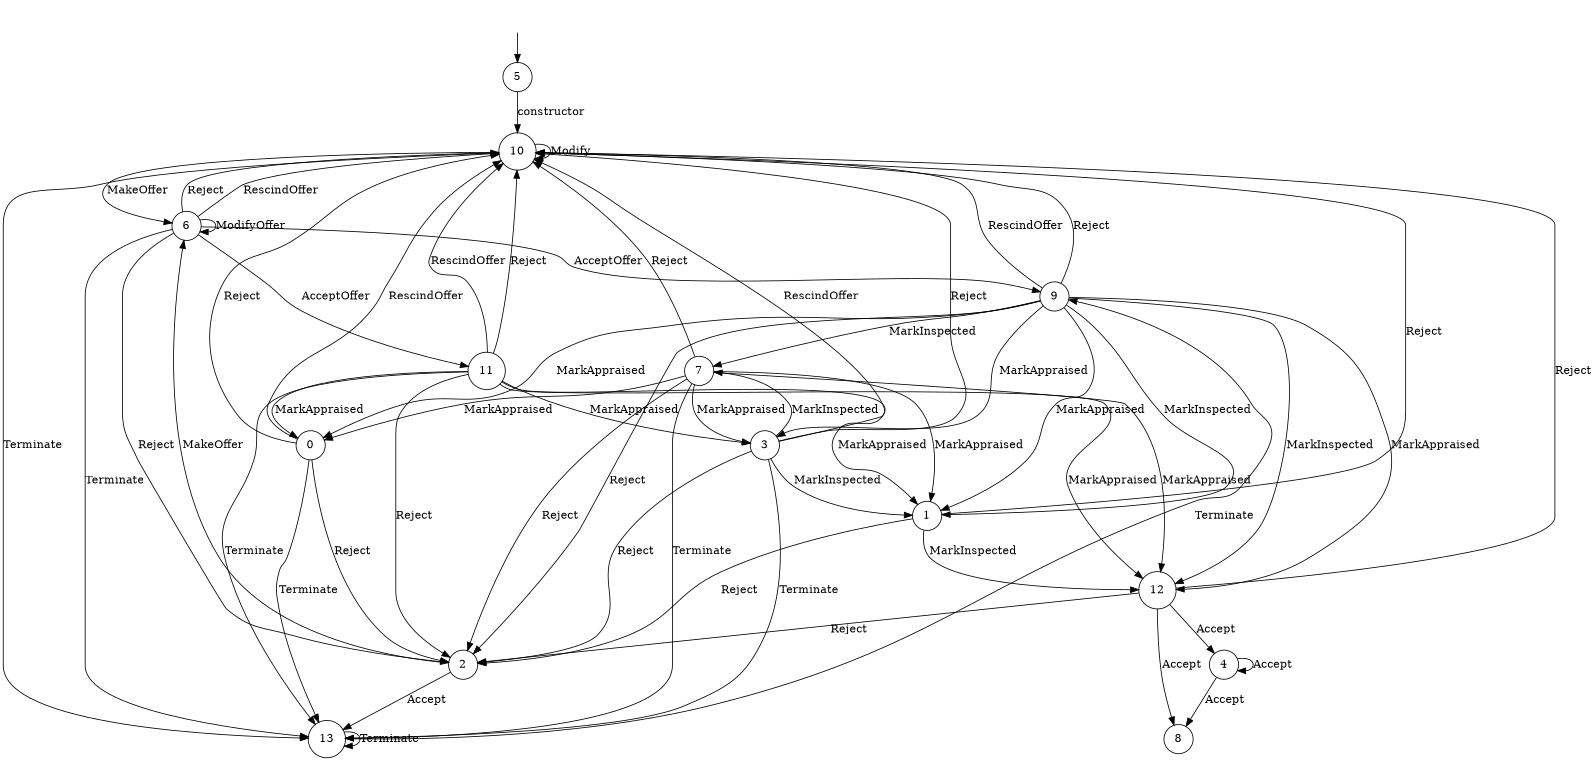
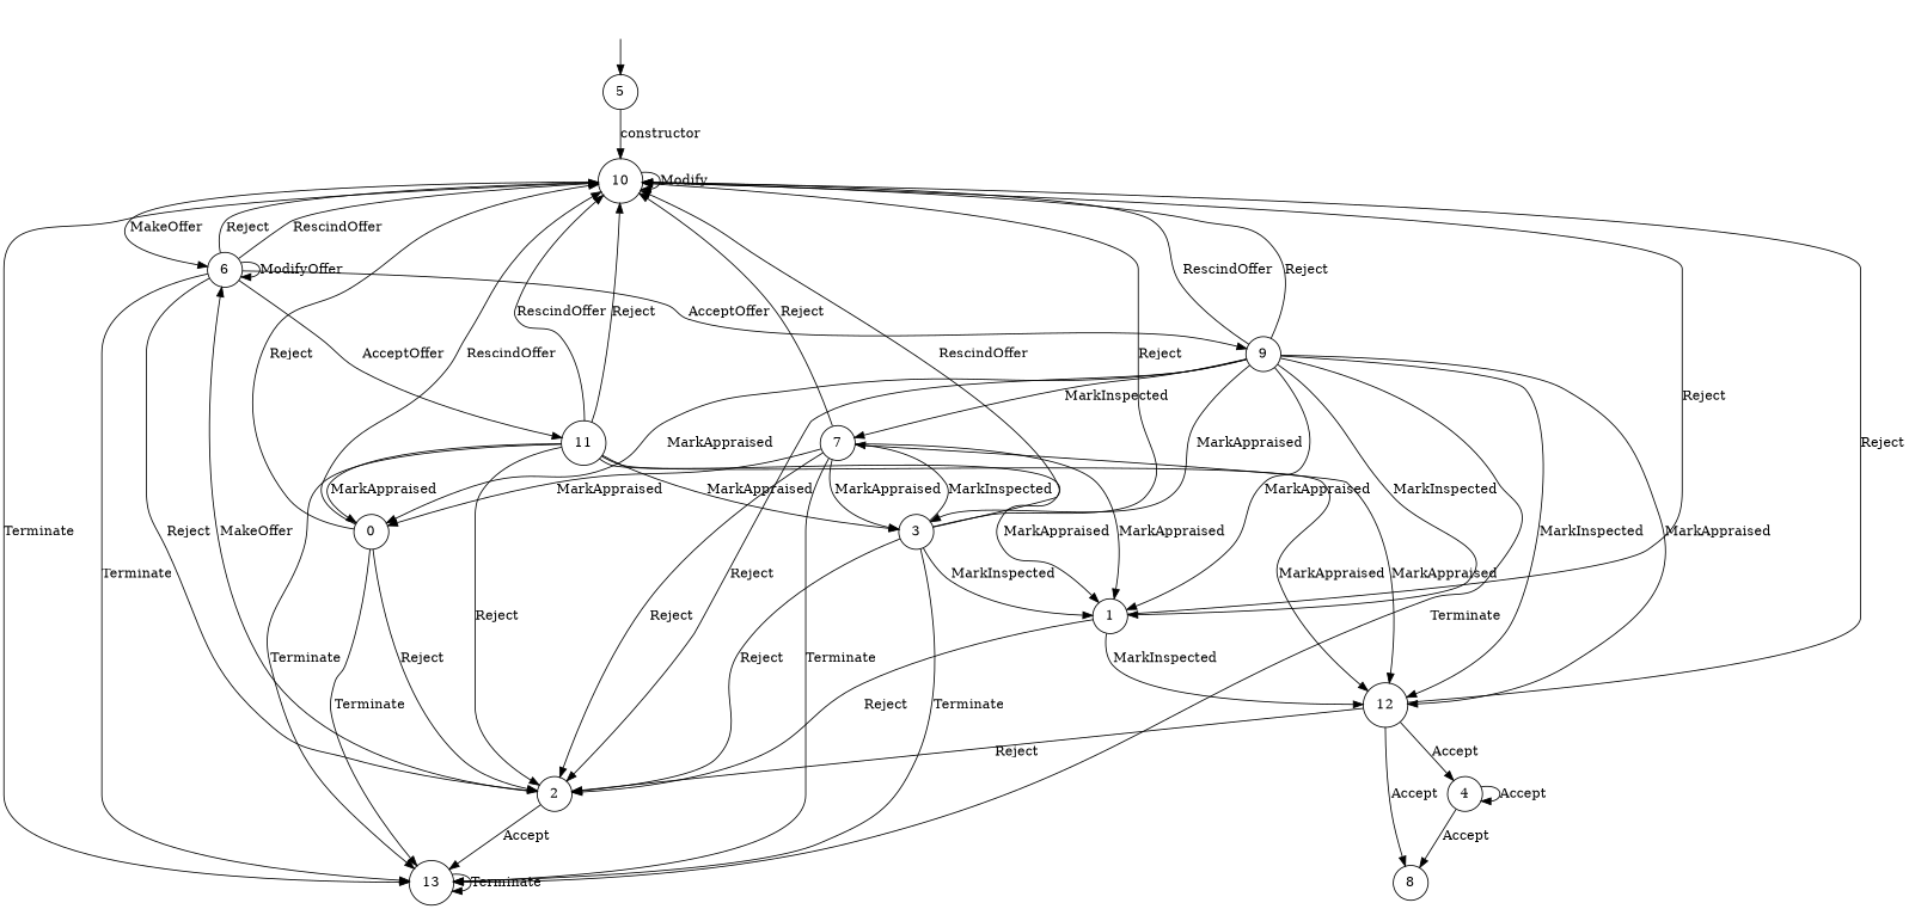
  digraph {
    rankdir=TB
    node [shape=circle]
    "" [shape=plaintext]
    n2 [label=5]
    n3 [label=10]
    n4 [label=2]
    n5 [label=6]
    n6 [label=13]
    n7 [label=11]
    n8 [label=9]
    n9 [label=12]
    n10 [label=3]
    n11 [label=1]
    n12 [label=0]
    n13 [label=7]
    n14 [label=4]
    n15 [label=8]
    "" -> n2
    n2 -> n3 [label=constructor]
    n3 -> n3 [label=Modify]
    n3 -> n5 [label=MakeOffer]
    n3 -> n6 [label=Terminate]
    n4 -> n5 [label=MakeOffer]
    n4 -> n6 [label=Accept]
    n5 -> n3 [label=Reject]
    n5 -> n3 [label=RescindOffer]
    n5 -> n4 [label=Reject]
    n5 -> n5 [label=ModifyOffer]
    n5 -> n6 [label=Terminate]
    n5 -> n7 [label=AcceptOffer]
    n5 -> n8 [label=AcceptOffer]
    n6 -> n6 [label=Terminate]
    n7 -> n3 [label=Reject]
    n7 -> n3 [label=RescindOffer]
    n7 -> n4 [label=Reject]
    n7 -> n6 [label=Terminate]
    n7 -> n9 [label=MarkAppraised]
    n7 -> n10 [label=MarkAppraised]
    n7 -> n11 [label=MarkAppraised]
    n7 -> n12 [label=MarkAppraised]
    n8 -> n3 [label=Reject]
    n8 -> n3 [label=RescindOffer]
    n8 -> n4 [label=Reject]
-   n6 -> n8 [label=Terminate]
+   n8 -> n6 [label=Terminate]
    n8 -> n9 [label=MarkAppraised]
    n8 -> n9 [label=MarkInspected]
    n8 -> n10 [label=MarkAppraised]
    n8 -> n11 [label=MarkAppraised]
    n8 -> n11 [label=MarkInspected]
    n8 -> n12 [label=MarkAppraised]
    n8 -> n13 [label=MarkInspected]
    n9 -> n3 [label=Reject]
    n9 -> n4 [label=Reject]
    n9 -> n14 [label=Accept]
    n9 -> n15 [label=Accept]
    n10 -> n3 [label=Reject]
    n10 -> n3 [label=RescindOffer]
    n10 -> n4 [label=Reject]
    n10 -> n6 [label=Terminate]
    n10 -> n11 [label=MarkInspected]
    n10 -> n13 [label=MarkInspected]
    n11 -> n3 [label=Reject]
    n11 -> n4 [label=Reject]
    n11 -> n9 [label=MarkInspected]
    n12 -> n3 [label=Reject]
    n12 -> n3 [label=RescindOffer]
    n12 -> n4 [label=Reject]
    n12 -> n6 [label=Terminate]
    n13 -> n3 [label=Reject]
    n13 -> n4 [label=Reject]
    n13 -> n6 [label=Terminate]
    n13 -> n9 [label=MarkAppraised]
    n13 -> n10 [label=MarkAppraised]
    n13 -> n11 [label=MarkAppraised]
    n13 -> n12 [label=MarkAppraised]
    n14 -> n14 [label=Accept]
    n14 -> n15 [label=Accept]
  }
